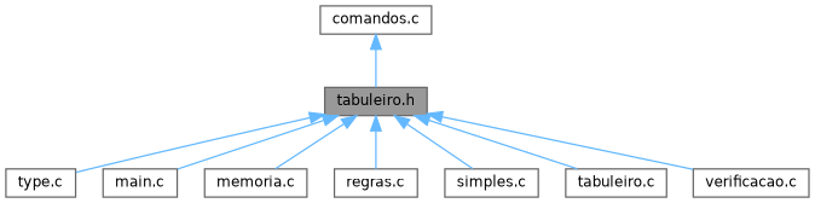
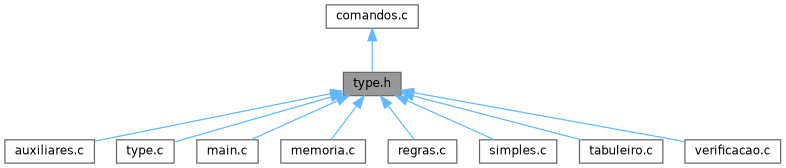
  digraph {
    node [color=grey40 fillcolor=white fontname=Helvetica fontsize=10 shape=box style=filled]
    edge [color=steelblue1 dir=back fontname=Helvetica fontsize=10 labelfontname=Helvetica labelfontsize=10 style=solid]
-   n1 [color=gray40 fillcolor=grey60 fontcolor=black height=0.2 label="tabuleiro.h" width=0.4]
+   n1 [color=gray40 fillcolor=grey60 fontcolor=black height=0.2 label="type.h" width=0.4]
+   n2 [height=0.2 label="auxiliares.c" width=0.4]
    n3 [height=0.2 label="type.c" width=0.4]
    n4 [height=0.2 label="main.c" width=0.4]
    n5 [height=0.2 label="memoria.c" width=0.4]
    n6 [height=0.2 label="regras.c" width=0.4]
    n7 [height=0.2 label="simples.c" width=0.4]
    n8 [height=0.2 label="tabuleiro.c" width=0.4]
    n9 [height=0.2 label="verificacao.c" width=0.4]
    n10 [height=0.2 label="comandos.c" width=0.4]
+   n1 -> n2
    n1 -> n3
    n1 -> n4
    n1 -> n5
    n1 -> n6
    n1 -> n7
    n1 -> n8
    n1 -> n9
    n10 -> n1
  }
